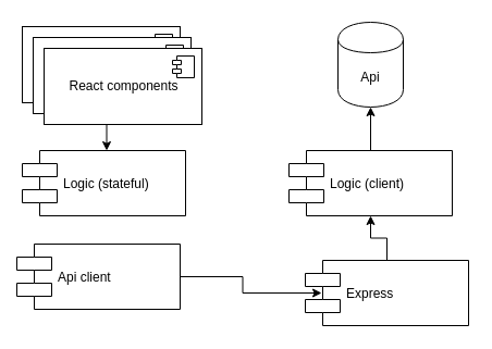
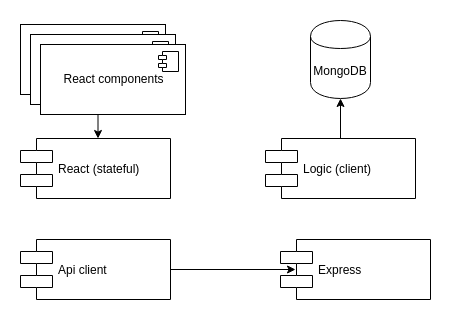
  <mxCell id="0" />
  <mxCell id="1" parent="0" />
- <mxCell id="2" value="Logic (stateful)" style="shape=component;align=left;spacingLeft=36;" vertex="1" parent="1"><mxGeometry x="20" y="138" width="150" height="60" as="geometry" /></mxCell>
+ <mxCell id="2" value="React (stateful)" style="shape=component;align=left;spacingLeft=36;" vertex="1" parent="1"><mxGeometry x="20" y="138" width="150" height="60" as="geometry" /></mxCell>
  <mxCell id="3" style="edgeStyle=orthogonalEdgeStyle;rounded=0;orthogonalLoop=1;jettySize=auto;html=1;entryX=0.5;entryY=1;entryDx=0;entryDy=0;" edge="1" parent="1" source="4" target="7"><mxGeometry relative="1" as="geometry" /></mxCell>
  <mxCell id="4" value="Logic (client)" style="shape=component;align=left;spacingLeft=36;" vertex="1" parent="1"><mxGeometry x="265" y="138" width="150" height="60" as="geometry" /></mxCell>
  <mxCell id="5" style="edgeStyle=orthogonalEdgeStyle;rounded=0;orthogonalLoop=1;jettySize=auto;html=1;entryX=0.1;entryY=0.5;entryDx=0;entryDy=0;entryPerimeter=0;" edge="1" parent="1" source="6" target="9"><mxGeometry relative="1" as="geometry" /></mxCell>
- <mxCell id="6" value="Api client" style="shape=component;align=left;spacingLeft=36;" vertex="1" parent="1"><mxGeometry x="15" y="224" width="150" height="60" as="geometry" /></mxCell>
- <mxCell id="7" value="Api" style="shape=cylinder;whiteSpace=wrap;html=1;boundedLbl=1;backgroundOutline=1;" vertex="1" parent="1"><mxGeometry x="310" y="20" width="60" height="78" as="geometry" /></mxCell>
- <mxCell id="8" style="edgeStyle=orthogonalEdgeStyle;rounded=0;orthogonalLoop=1;jettySize=auto;html=1;entryX=0.5;entryY=1;entryDx=0;entryDy=0;" edge="1" parent="1" source="9" target="4"><mxGeometry relative="1" as="geometry" /></mxCell>
+ <mxCell id="6" value="Api client" style="shape=component;align=left;spacingLeft=36;" vertex="1" parent="1"><mxGeometry x="20" y="239" width="150" height="60" as="geometry" /></mxCell>
+ <mxCell id="7" value="MongoDB" style="shape=cylinder;whiteSpace=wrap;html=1;boundedLbl=1;backgroundOutline=1;" vertex="1" parent="1"><mxGeometry x="310" y="20" width="60" height="78" as="geometry" /></mxCell>
  <mxCell id="9" value="Express" style="shape=component;align=left;spacingLeft=36;" vertex="1" parent="1"><mxGeometry x="280" y="239" width="150" height="60" as="geometry" /></mxCell>
  <mxCell id="10" value="React components&lt;br&gt;" style="html=1;" vertex="1" parent="1"><mxGeometry x="20" y="24" width="145" height="70" as="geometry" /></mxCell>
  <mxCell id="11" value="" style="shape=component;jettyWidth=8;jettyHeight=4;" vertex="1" parent="10"><mxGeometry x="1" width="20" height="20" relative="1" as="geometry"><mxPoint x="-27" y="7" as="offset" /></mxGeometry></mxCell>
  <mxCell id="12" value="React components&lt;br&gt;" style="html=1;" vertex="1" parent="1"><mxGeometry x="30" y="34" width="145" height="70" as="geometry" /></mxCell>
  <mxCell id="13" value="" style="shape=component;jettyWidth=8;jettyHeight=4;" vertex="1" parent="12"><mxGeometry x="1" width="20" height="20" relative="1" as="geometry"><mxPoint x="-27" y="7" as="offset" /></mxGeometry></mxCell>
  <mxCell id="14" value="" style="edgeStyle=orthogonalEdgeStyle;rounded=0;orthogonalLoop=1;jettySize=auto;html=1;" edge="1" parent="1"><mxGeometry relative="1" as="geometry"><mxPoint x="97.5" y="114" as="sourcePoint" /><mxPoint x="97.5" y="138" as="targetPoint" /><Array as="points"><mxPoint x="98" y="138" /><mxPoint x="98" y="138" /></Array></mxGeometry></mxCell>
  <mxCell id="15" value="React components&lt;br&gt;" style="html=1;" vertex="1" parent="1"><mxGeometry x="40" y="44" width="145" height="70" as="geometry" /></mxCell>
  <mxCell id="16" value="" style="shape=component;jettyWidth=8;jettyHeight=4;" vertex="1" parent="15"><mxGeometry x="1" width="20" height="20" relative="1" as="geometry"><mxPoint x="-27" y="7" as="offset" /></mxGeometry></mxCell>
